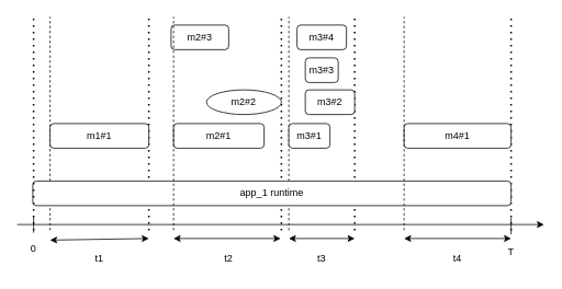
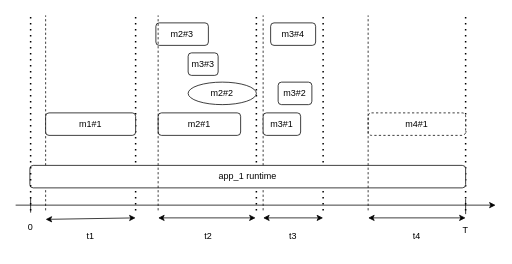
  <mxCell id="0" />
  <mxCell id="1" parent="0" />
  <mxCell id="2" value="" style="endArrow=none;dashed=1;html=1;" edge="1" parent="1"><mxGeometry width="50" height="50" relative="1" as="geometry"><mxPoint x="350" y="280" as="sourcePoint" /><mxPoint x="350" y="20" as="targetPoint" /></mxGeometry></mxCell>
  <mxCell id="3" value="" style="endArrow=none;dashed=1;html=1;" edge="1" parent="1"><mxGeometry width="50" height="50" relative="1" as="geometry"><mxPoint x="60" y="280" as="sourcePoint" /><mxPoint x="60" y="20" as="targetPoint" /></mxGeometry></mxCell>
  <mxCell id="4" value="" style="endArrow=none;dashed=1;html=1;dashPattern=1 3;strokeWidth=2;" edge="1" parent="1"><mxGeometry width="50" height="50" relative="1" as="geometry"><mxPoint x="620" y="280" as="sourcePoint" /><mxPoint x="620" y="20" as="targetPoint" /></mxGeometry></mxCell>
  <mxCell id="5" value="" style="endArrow=none;dashed=1;html=1;dashPattern=1 3;strokeWidth=2;" edge="1" parent="1"><mxGeometry width="50" height="50" relative="1" as="geometry"><mxPoint x="430" y="280" as="sourcePoint" /><mxPoint x="430" y="20" as="targetPoint" /></mxGeometry></mxCell>
  <mxCell id="6" value="" style="endArrow=none;dashed=1;html=1;dashPattern=1 3;strokeWidth=2;" edge="1" parent="1"><mxGeometry width="50" height="50" relative="1" as="geometry"><mxPoint x="180" y="280" as="sourcePoint" /><mxPoint x="180" y="20" as="targetPoint" /></mxGeometry></mxCell>
  <mxCell id="7" value="" style="endArrow=none;dashed=1;html=1;dashPattern=1 3;strokeWidth=2;" edge="1" parent="1"><mxGeometry width="50" height="50" relative="1" as="geometry"><mxPoint x="341" y="280" as="sourcePoint" /><mxPoint x="341" y="20" as="targetPoint" /></mxGeometry></mxCell>
  <mxCell id="8" value="" style="endArrow=classic;html=1;" edge="1" parent="1"><mxGeometry width="50" height="50" relative="1" as="geometry"><mxPoint x="20" y="273" as="sourcePoint" /><mxPoint x="660" y="273" as="targetPoint" /></mxGeometry></mxCell>
  <mxCell id="9" value="" style="endArrow=none;html=1;" edge="1" parent="1"><mxGeometry width="50" height="50" relative="1" as="geometry"><mxPoint x="40" y="283" as="sourcePoint" /><mxPoint x="40" y="263" as="targetPoint" /></mxGeometry></mxCell>
  <mxCell id="10" value="m2#1" style="rounded=1;whiteSpace=wrap;html=1;" vertex="1" parent="1"><mxGeometry x="210" y="150" width="110" height="30" as="geometry" /></mxCell>
  <mxCell id="11" value="m2#2" style="ellipse;whiteSpace=wrap;html=1;" vertex="1" parent="1"><mxGeometry x="250" y="109" width="91" height="30" as="geometry" /></mxCell>
  <mxCell id="12" value="m2#3" style="rounded=1;whiteSpace=wrap;html=1;" vertex="1" parent="1"><mxGeometry x="207" y="30" width="70" height="30" as="geometry" /></mxCell>
  <mxCell id="13" value="m1#1" style="rounded=1;whiteSpace=wrap;html=1;" vertex="1" parent="1"><mxGeometry x="60" y="150" width="120" height="30" as="geometry" /></mxCell>
  <mxCell id="14" value="&lt;div&gt;app_1 runtime&lt;br&gt;&lt;/div&gt;" style="rounded=1;whiteSpace=wrap;html=1;" vertex="1" parent="1"><mxGeometry x="39" y="220" width="581" height="30" as="geometry" /></mxCell>
  <mxCell id="15" value="" style="endArrow=none;dashed=1;html=1;dashPattern=1 3;strokeWidth=2;" edge="1" parent="1"><mxGeometry width="50" height="50" relative="1" as="geometry"><mxPoint x="40" y="280" as="sourcePoint" /><mxPoint x="40" y="20" as="targetPoint" /></mxGeometry></mxCell>
  <mxCell id="16" value="0" style="text;html=1;strokeColor=none;fillColor=none;align=center;verticalAlign=middle;whiteSpace=wrap;rounded=0;" vertex="1" parent="1"><mxGeometry x="20" y="292" width="40" height="20" as="geometry" /></mxCell>
  <mxCell id="17" value="T" style="text;html=1;strokeColor=none;fillColor=none;align=center;verticalAlign=middle;whiteSpace=wrap;rounded=0;" vertex="1" parent="1"><mxGeometry x="600" y="296" width="40" height="20" as="geometry" /></mxCell>
  <mxCell id="18" value="" style="endArrow=none;html=1;" edge="1" parent="1"><mxGeometry width="50" height="50" relative="1" as="geometry"><mxPoint x="620" y="285" as="sourcePoint" /><mxPoint x="620" y="265" as="targetPoint" /></mxGeometry></mxCell>
  <mxCell id="19" value="m3#1" style="rounded=1;whiteSpace=wrap;html=1;" vertex="1" parent="1"><mxGeometry x="350" y="150" width="50" height="30" as="geometry" /></mxCell>
- <mxCell id="20" value="m3#2" style="rounded=1;whiteSpace=wrap;html=1;" vertex="1" parent="1"><mxGeometry x="370" y="109" width="60" height="30" as="geometry" /></mxCell>
- <mxCell id="21" value="m3#3" style="rounded=1;whiteSpace=wrap;html=1;" vertex="1" parent="1"><mxGeometry x="370" y="70" width="40" height="30" as="geometry" /></mxCell>
+ <mxCell id="20" value="m3#2" style="rounded=1;whiteSpace=wrap;html=1;" vertex="1" parent="1"><mxGeometry x="370" y="109" width="45" height="30" as="geometry" /></mxCell>
+ <mxCell id="21" value="m3#3" style="rounded=1;whiteSpace=wrap;html=1;" vertex="1" parent="1"><mxGeometry x="250" y="70" width="40" height="30" as="geometry" /></mxCell>
  <mxCell id="22" value="m3#4" style="rounded=1;whiteSpace=wrap;html=1;" vertex="1" parent="1"><mxGeometry x="360" y="30" width="60" height="30" as="geometry" /></mxCell>
- <mxCell id="23" value="m4#1" style="rounded=1;whiteSpace=wrap;html=1;" vertex="1" parent="1"><mxGeometry x="490" y="150" width="130" height="30" as="geometry" /></mxCell>
+ <mxCell id="23" value="m4#1" style="rounded=1;whiteSpace=wrap;html=1;dashed=1;" vertex="1" parent="1"><mxGeometry x="490" y="150" width="130" height="30" as="geometry" /></mxCell>
  <mxCell id="24" value="" style="endArrow=none;dashed=1;html=1;" edge="1" parent="1"><mxGeometry width="50" height="50" relative="1" as="geometry"><mxPoint x="210" y="280" as="sourcePoint" /><mxPoint x="210" y="20" as="targetPoint" /></mxGeometry></mxCell>
  <mxCell id="25" value="" style="endArrow=none;dashed=1;html=1;" edge="1" parent="1"><mxGeometry width="50" height="50" relative="1" as="geometry"><mxPoint x="490" y="280" as="sourcePoint" /><mxPoint x="490" y="20" as="targetPoint" /></mxGeometry></mxCell>
  <mxCell id="26" value="" style="endArrow=classic;startArrow=classic;html=1;exitX=1;exitY=0;exitDx=0;exitDy=0;" edge="1" parent="1" source="16"><mxGeometry width="50" height="50" relative="1" as="geometry"><mxPoint x="380" y="280" as="sourcePoint" /><mxPoint x="180" y="290" as="targetPoint" /></mxGeometry></mxCell>
  <mxCell id="27" value="" style="endArrow=classic;startArrow=classic;html=1;exitX=1;exitY=0;exitDx=0;exitDy=0;" edge="1" parent="1"><mxGeometry width="50" height="50" relative="1" as="geometry"><mxPoint x="210" y="290" as="sourcePoint" /><mxPoint x="340" y="290" as="targetPoint" /></mxGeometry></mxCell>
  <mxCell id="28" value="" style="endArrow=classic;startArrow=classic;html=1;exitX=1;exitY=0;exitDx=0;exitDy=0;" edge="1" parent="1"><mxGeometry width="50" height="50" relative="1" as="geometry"><mxPoint x="350" y="290" as="sourcePoint" /><mxPoint x="430" y="290" as="targetPoint" /></mxGeometry></mxCell>
  <mxCell id="29" value="" style="endArrow=classic;startArrow=classic;html=1;exitX=1;exitY=0;exitDx=0;exitDy=0;" edge="1" parent="1"><mxGeometry width="50" height="50" relative="1" as="geometry"><mxPoint x="490" y="290" as="sourcePoint" /><mxPoint x="620" y="290" as="targetPoint" /></mxGeometry></mxCell>
  <mxCell id="30" value="t1" style="text;html=1;strokeColor=none;fillColor=none;align=center;verticalAlign=middle;whiteSpace=wrap;rounded=0;" vertex="1" parent="1"><mxGeometry x="100" y="300" width="40" height="30" as="geometry" /></mxCell>
  <mxCell id="31" value="t2" style="text;html=1;strokeColor=none;fillColor=none;align=center;verticalAlign=middle;whiteSpace=wrap;rounded=0;" vertex="1" parent="1"><mxGeometry x="257" y="299" width="40" height="30" as="geometry" /></mxCell>
  <mxCell id="32" value="t3" style="text;html=1;strokeColor=none;fillColor=none;align=center;verticalAlign=middle;whiteSpace=wrap;rounded=0;" vertex="1" parent="1"><mxGeometry x="370" y="300" width="40" height="30" as="geometry" /></mxCell>
  <mxCell id="33" value="t4" style="text;html=1;strokeColor=none;fillColor=none;align=center;verticalAlign=middle;whiteSpace=wrap;rounded=0;" vertex="1" parent="1"><mxGeometry x="535" y="299" width="40" height="30" as="geometry" /></mxCell>
